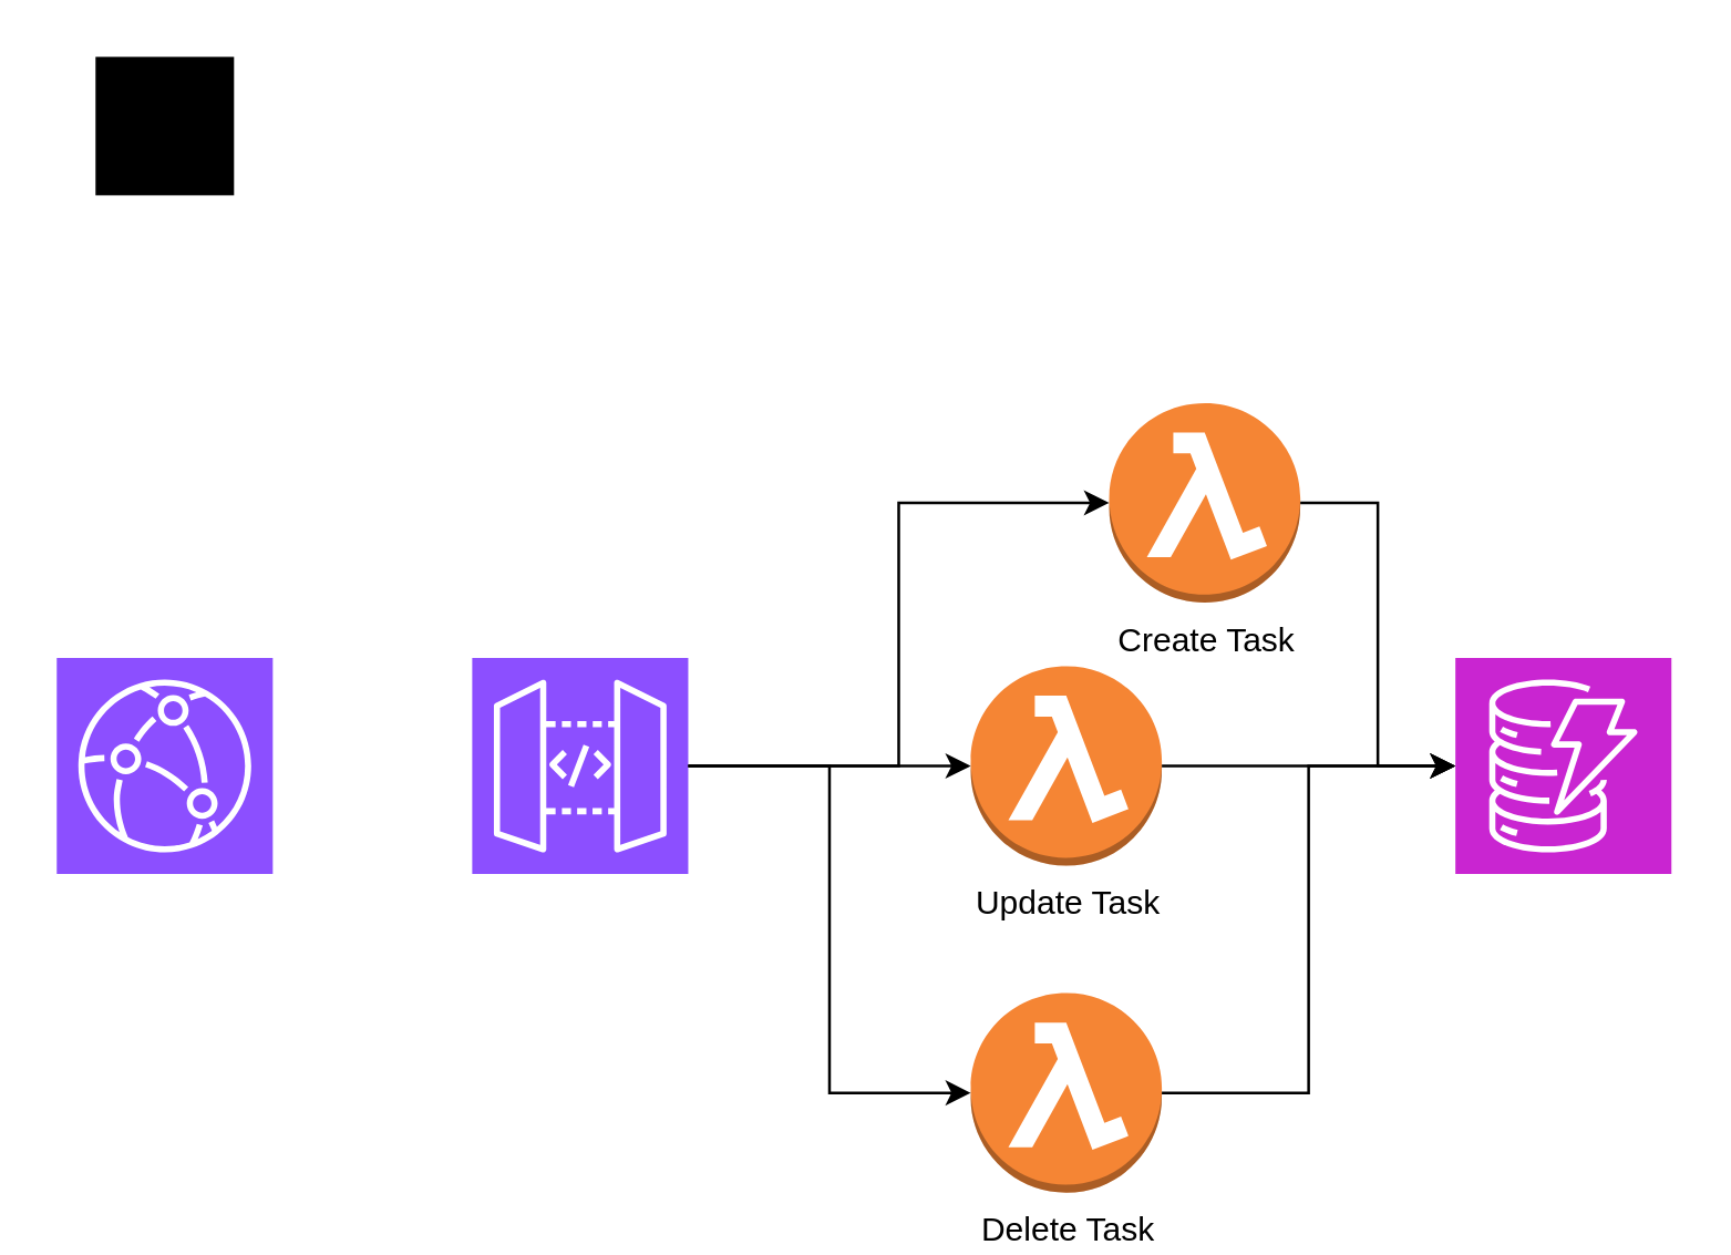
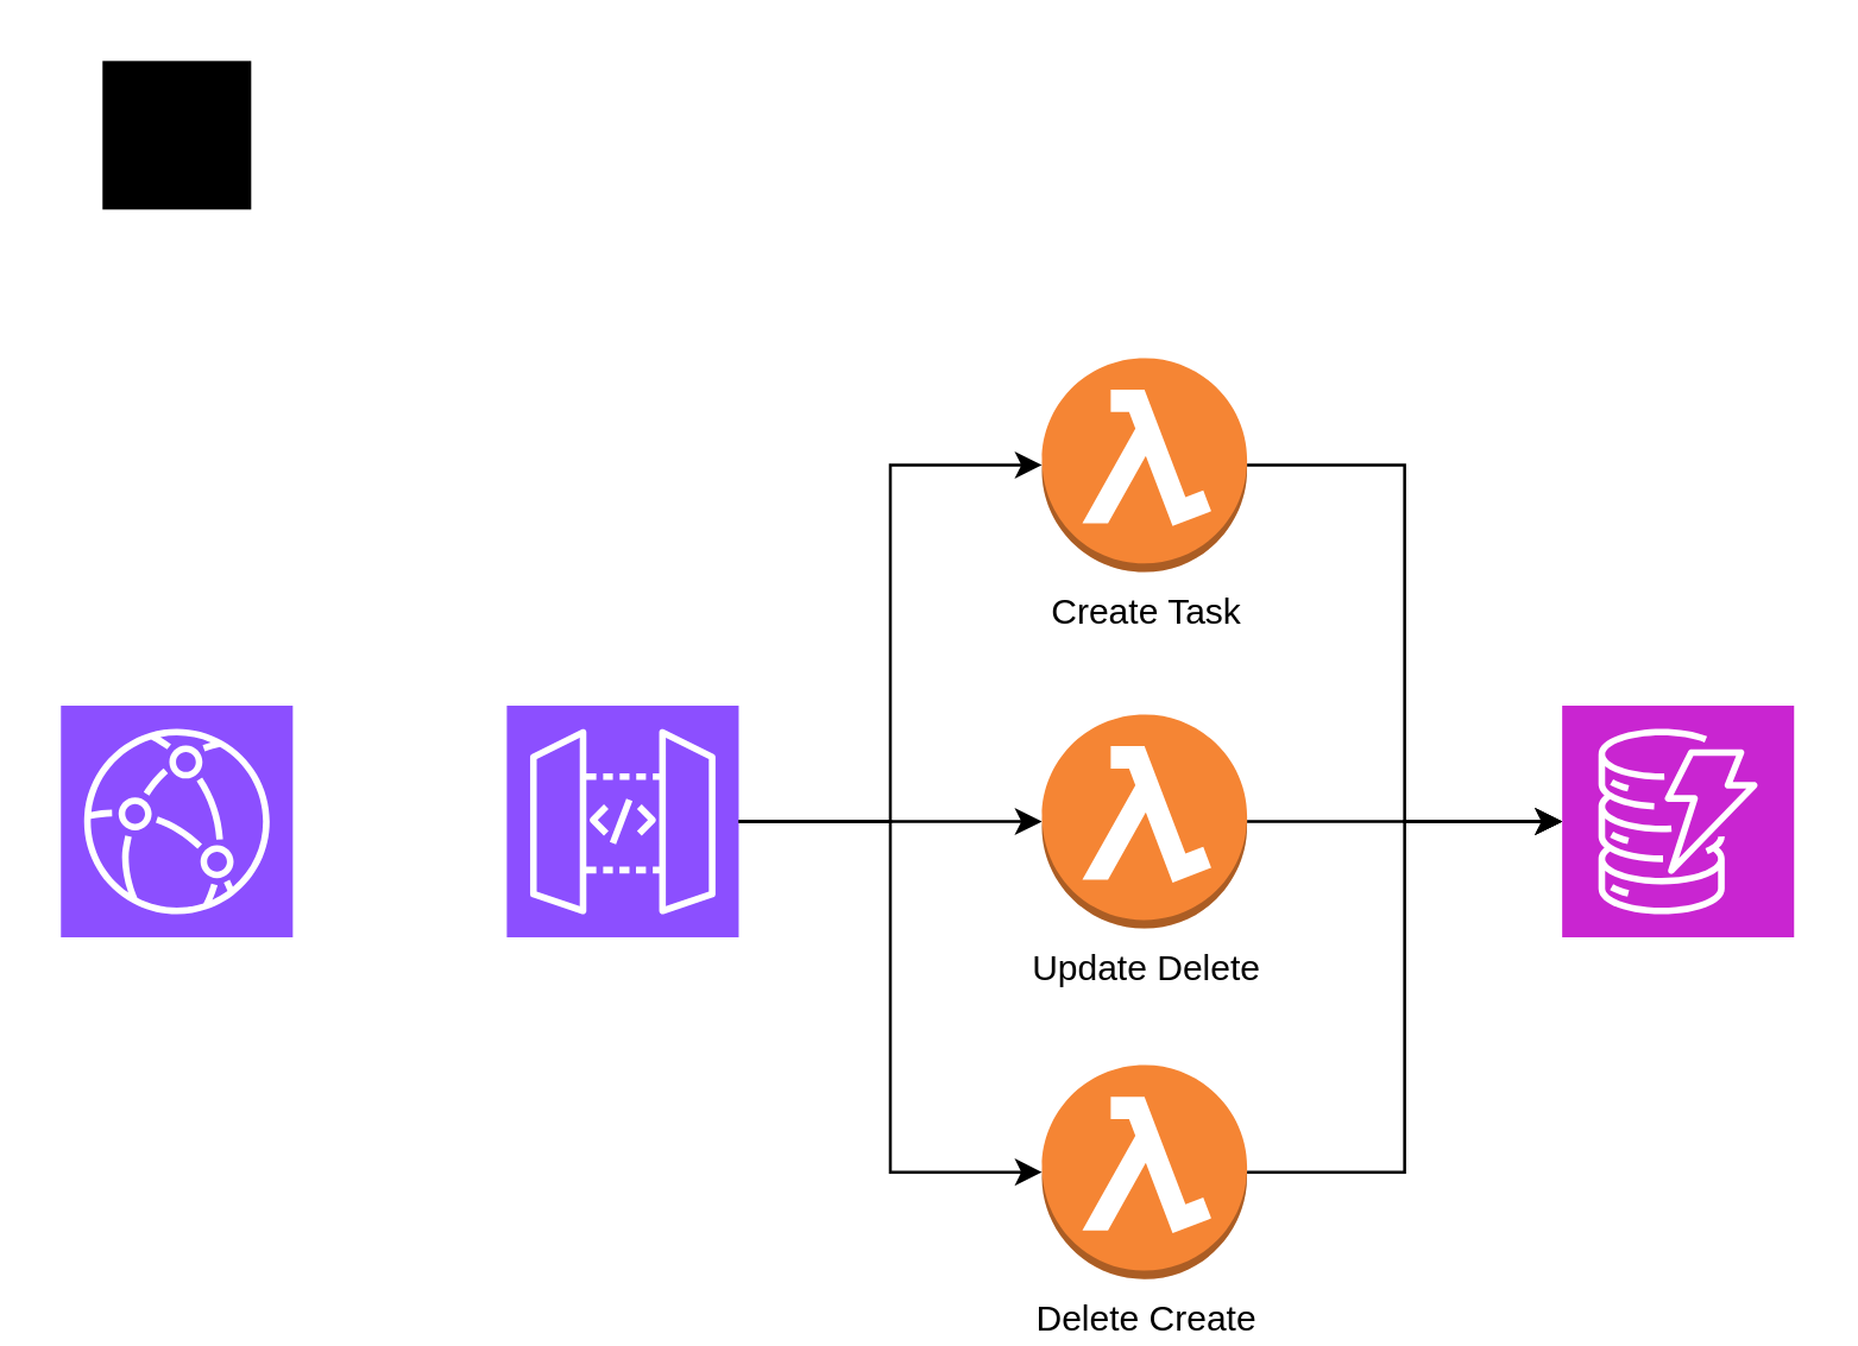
  <mxCell id="0" />
  <mxCell id="1" parent="0" />
  <mxCell id="2" style="edgeStyle=orthogonalEdgeStyle;rounded=0;orthogonalLoop=1;jettySize=auto;html=1;" edge="1" parent="1" source="3" target="9"><mxGeometry relative="1" as="geometry" /></mxCell>
  <mxCell id="3" value="" style="sketch=0;points=[[0,0,0],[0.25,0,0],[0.5,0,0],[0.75,0,0],[1,0,0],[0,1,0],[0.25,1,0],[0.5,1,0],[0.75,1,0],[1,1,0],[0,0.25,0],[0,0.5,0],[0,0.75,0],[1,0.25,0],[1,0.5,0],[1,0.75,0]];outlineConnect=0;fontColor=#232F3E;fillColor=#8C4FFF;strokeColor=#ffffff;dashed=0;verticalLabelPosition=bottom;verticalAlign=top;align=center;html=1;fontSize=12;fontStyle=0;aspect=fixed;shape=mxgraph.aws4.resourceIcon;resIcon=mxgraph.aws4.api_gateway;" vertex="1" parent="1"><mxGeometry x="170" y="237" width="78" height="78" as="geometry" /></mxCell>
  <mxCell id="4" value="" style="sketch=0;points=[[0,0,0],[0.25,0,0],[0.5,0,0],[0.75,0,0],[1,0,0],[0,1,0],[0.25,1,0],[0.5,1,0],[0.75,1,0],[1,1,0],[0,0.25,0],[0,0.5,0],[0,0.75,0],[1,0.25,0],[1,0.5,0],[1,0.75,0]];outlineConnect=0;fontColor=#232F3E;fillColor=#8C4FFF;strokeColor=#ffffff;dashed=0;verticalLabelPosition=bottom;verticalAlign=top;align=center;html=1;fontSize=12;fontStyle=0;aspect=fixed;shape=mxgraph.aws4.resourceIcon;resIcon=mxgraph.aws4.cloudfront;" vertex="1" parent="1"><mxGeometry x="20" y="237" width="78" height="78" as="geometry" /></mxCell>
  <mxCell id="5" value="" style="sketch=0;verticalLabelPosition=bottom;sketch=0;aspect=fixed;html=1;verticalAlign=top;strokeColor=none;fillColor=#000000;align=center;outlineConnect=0;pointerEvents=1;shape=mxgraph.citrix2.dns;" vertex="1" parent="1"><mxGeometry x="34" y="20" width="50" height="50" as="geometry" /></mxCell>
  <mxCell id="6" value="" style="sketch=0;points=[[0,0,0],[0.25,0,0],[0.5,0,0],[0.75,0,0],[1,0,0],[0,1,0],[0.25,1,0],[0.5,1,0],[0.75,1,0],[1,1,0],[0,0.25,0],[0,0.5,0],[0,0.75,0],[1,0.25,0],[1,0.5,0],[1,0.75,0]];outlineConnect=0;fontColor=#232F3E;fillColor=#C925D1;strokeColor=#ffffff;dashed=0;verticalLabelPosition=bottom;verticalAlign=top;align=center;html=1;fontSize=12;fontStyle=0;aspect=fixed;shape=mxgraph.aws4.resourceIcon;resIcon=mxgraph.aws4.dynamodb;" vertex="1" parent="1"><mxGeometry x="525" y="237" width="78" height="78" as="geometry" /></mxCell>
- <mxCell id="7" value="Create Task" style="outlineConnect=0;dashed=0;verticalLabelPosition=bottom;verticalAlign=top;align=center;html=1;shape=mxgraph.aws3.lambda_function;fillColor=#F58534;gradientColor=none;" vertex="1" parent="1"><mxGeometry x="400" y="145" width="69" height="72" as="geometry" /></mxCell>
+ <mxCell id="7" value="Create Task" style="outlineConnect=0;dashed=0;verticalLabelPosition=bottom;verticalAlign=top;align=center;html=1;shape=mxgraph.aws3.lambda_function;fillColor=#F58534;gradientColor=none;" vertex="1" parent="1"><mxGeometry x="350" y="120" width="69" height="72" as="geometry" /></mxCell>
  <mxCell id="8" style="edgeStyle=orthogonalEdgeStyle;rounded=0;orthogonalLoop=1;jettySize=auto;html=1;entryX=0;entryY=0.5;entryDx=0;entryDy=0;entryPerimeter=0;" edge="1" parent="1" source="9" target="6"><mxGeometry relative="1" as="geometry"><mxPoint x="480" y="276" as="targetPoint" /></mxGeometry></mxCell>
- <mxCell id="9" value="Update Task" style="outlineConnect=0;dashed=0;verticalLabelPosition=bottom;verticalAlign=top;align=center;html=1;shape=mxgraph.aws3.lambda_function;fillColor=#F58534;gradientColor=none;" vertex="1" parent="1"><mxGeometry x="350" y="240" width="69" height="72" as="geometry" /></mxCell>
- <mxCell id="10" value="Delete Task" style="outlineConnect=0;dashed=0;verticalLabelPosition=bottom;verticalAlign=top;align=center;html=1;shape=mxgraph.aws3.lambda_function;fillColor=#F58534;gradientColor=none;" vertex="1" parent="1"><mxGeometry x="350" y="358" width="69" height="72" as="geometry" /></mxCell>
+ <mxCell id="9" value="Update Delete" style="outlineConnect=0;dashed=0;verticalLabelPosition=bottom;verticalAlign=top;align=center;html=1;shape=mxgraph.aws3.lambda_function;fillColor=#F58534;gradientColor=none;" vertex="1" parent="1"><mxGeometry x="350" y="240" width="69" height="72" as="geometry" /></mxCell>
+ <mxCell id="10" value="Delete Create" style="outlineConnect=0;dashed=0;verticalLabelPosition=bottom;verticalAlign=top;align=center;html=1;shape=mxgraph.aws3.lambda_function;fillColor=#F58534;gradientColor=none;" vertex="1" parent="1"><mxGeometry x="350" y="358" width="69" height="72" as="geometry" /></mxCell>
  <mxCell id="11" style="edgeStyle=orthogonalEdgeStyle;rounded=0;orthogonalLoop=1;jettySize=auto;html=1;entryX=0;entryY=0.5;entryDx=0;entryDy=0;entryPerimeter=0;" edge="1" parent="1" source="3" target="7"><mxGeometry relative="1" as="geometry" /></mxCell>
  <mxCell id="12" style="edgeStyle=orthogonalEdgeStyle;rounded=0;orthogonalLoop=1;jettySize=auto;html=1;entryX=0;entryY=0.5;entryDx=0;entryDy=0;entryPerimeter=0;" edge="1" parent="1" source="3" target="10"><mxGeometry relative="1" as="geometry" /></mxCell>
  <mxCell id="13" style="edgeStyle=orthogonalEdgeStyle;rounded=0;orthogonalLoop=1;jettySize=auto;html=1;entryX=0;entryY=0.5;entryDx=0;entryDy=0;entryPerimeter=0;" edge="1" parent="1" source="7" target="6"><mxGeometry relative="1" as="geometry" /></mxCell>
  <mxCell id="14" style="edgeStyle=orthogonalEdgeStyle;rounded=0;orthogonalLoop=1;jettySize=auto;html=1;entryX=0;entryY=0.5;entryDx=0;entryDy=0;entryPerimeter=0;" edge="1" parent="1" source="10" target="6"><mxGeometry relative="1" as="geometry" /></mxCell>
